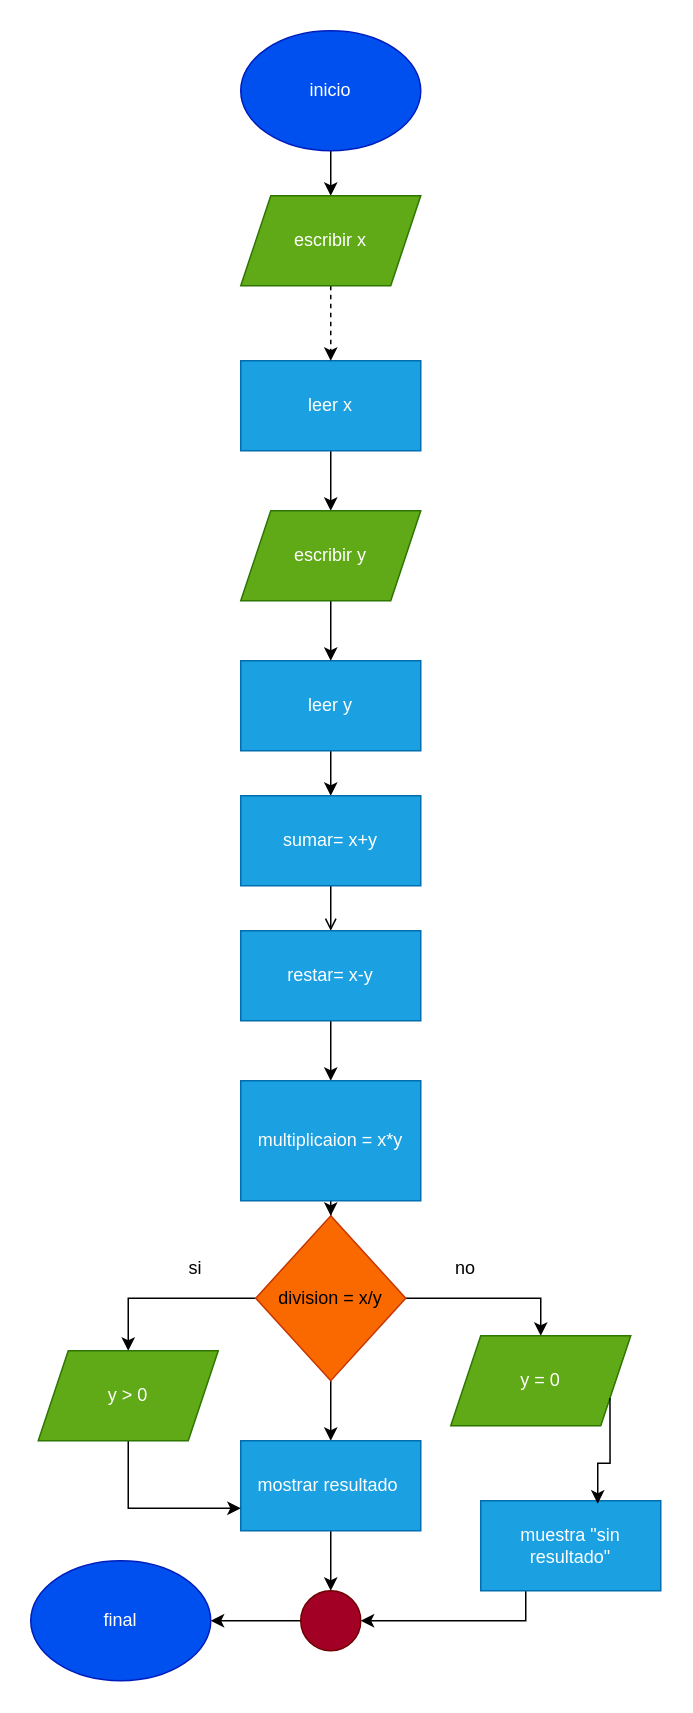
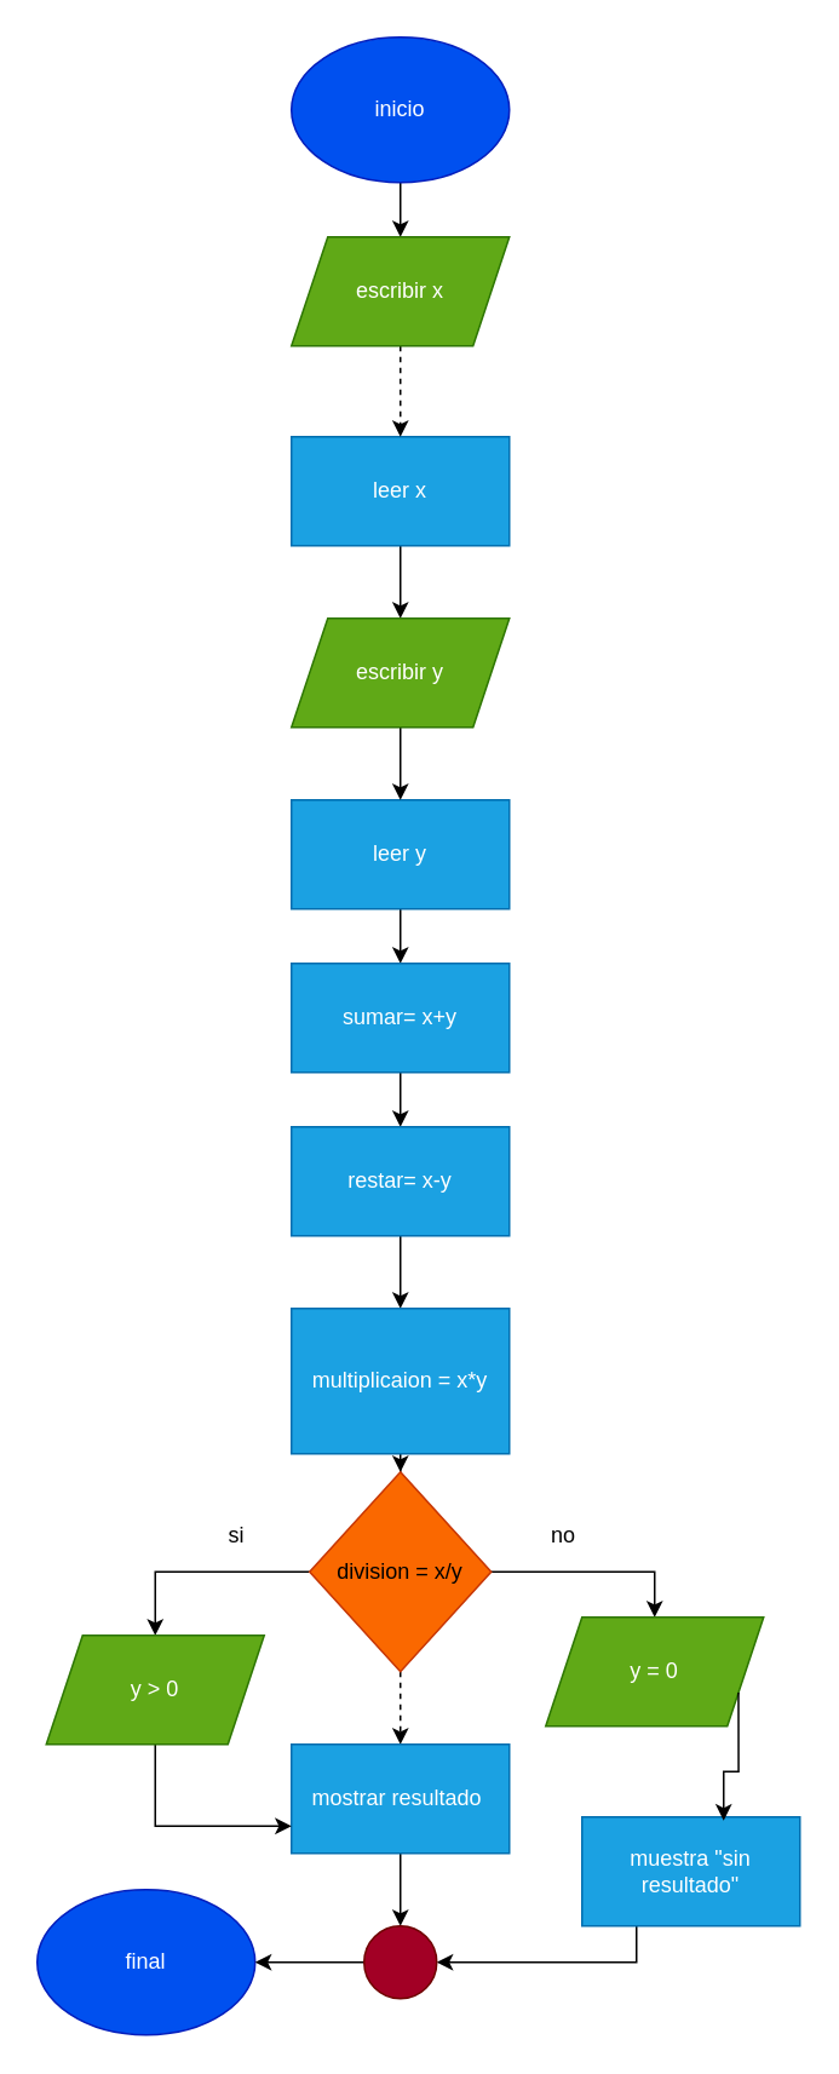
  <mxCell id="0" />
  <mxCell id="1" parent="0" />
  <mxCell id="2" value="" style="edgeStyle=orthogonalEdgeStyle;rounded=0;orthogonalLoop=1;jettySize=auto;html=1;" parent="1" source="3" target="10" edge="1"><mxGeometry relative="1" as="geometry" /></mxCell>
  <mxCell id="3" value="inicio" style="ellipse;whiteSpace=wrap;html=1;fillColor=#0050ef;fontColor=#ffffff;strokeColor=#001DBC;" parent="1" vertex="1"><mxGeometry x="160" y="20" width="120" height="80" as="geometry" /></mxCell>
  <mxCell id="4" value="final" style="ellipse;whiteSpace=wrap;html=1;fillColor=#0050ef;fontColor=#ffffff;strokeColor=#001DBC;" parent="1" vertex="1"><mxGeometry x="20" y="1040" width="120" height="80" as="geometry" /></mxCell>
  <mxCell id="5" value="" style="edgeStyle=orthogonalEdgeStyle;rounded=0;orthogonalLoop=1;jettySize=auto;html=1;" parent="1" source="6" target="12" edge="1"><mxGeometry relative="1" as="geometry" /></mxCell>
  <mxCell id="6" value="leer x" style="rounded=0;whiteSpace=wrap;html=1;fillColor=#1ba1e2;fontColor=#ffffff;strokeColor=#006EAF;" parent="1" vertex="1"><mxGeometry x="160" y="240" width="120" height="60" as="geometry" /></mxCell>
  <mxCell id="7" value="" style="edgeStyle=orthogonalEdgeStyle;rounded=0;orthogonalLoop=1;jettySize=auto;html=1;" parent="1" source="8" target="14" edge="1"><mxGeometry relative="1" as="geometry" /></mxCell>
  <mxCell id="8" value="leer y" style="rounded=0;whiteSpace=wrap;html=1;fillColor=#1ba1e2;fontColor=#ffffff;strokeColor=#006EAF;" parent="1" vertex="1"><mxGeometry x="160" y="440" width="120" height="60" as="geometry" /></mxCell>
  <mxCell id="9" value="" style="edgeStyle=orthogonalEdgeStyle;rounded=0;orthogonalLoop=1;jettySize=auto;html=1;dashed=1;" parent="1" source="10" target="6" edge="1"><mxGeometry relative="1" as="geometry" /></mxCell>
  <mxCell id="10" value="escribir x" style="shape=parallelogram;perimeter=parallelogramPerimeter;whiteSpace=wrap;html=1;fixedSize=1;fillColor=#60a917;fontColor=#ffffff;strokeColor=#2D7600;" parent="1" vertex="1"><mxGeometry x="160" y="130" width="120" height="60" as="geometry" /></mxCell>
  <mxCell id="11" value="" style="edgeStyle=orthogonalEdgeStyle;rounded=0;orthogonalLoop=1;jettySize=auto;html=1;" parent="1" source="12" target="8" edge="1"><mxGeometry relative="1" as="geometry" /></mxCell>
  <mxCell id="12" value="escribir y" style="shape=parallelogram;perimeter=parallelogramPerimeter;whiteSpace=wrap;html=1;fixedSize=1;fillColor=#60a917;fontColor=#ffffff;strokeColor=#2D7600;" parent="1" vertex="1"><mxGeometry x="160" y="340" width="120" height="60" as="geometry" /></mxCell>
- <mxCell id="13" value="" style="edgeStyle=orthogonalEdgeStyle;rounded=0;orthogonalLoop=1;jettySize=auto;html=1;endArrow=open;" parent="1" source="14" target="16" edge="1"><mxGeometry relative="1" as="geometry" /></mxCell>
+ <mxCell id="13" value="" style="edgeStyle=orthogonalEdgeStyle;rounded=0;orthogonalLoop=1;jettySize=auto;html=1;" parent="1" source="14" target="16" edge="1"><mxGeometry relative="1" as="geometry" /></mxCell>
  <mxCell id="14" value="sumar= x+y" style="rounded=0;whiteSpace=wrap;html=1;fillColor=#1ba1e2;fontColor=#ffffff;strokeColor=#006EAF;" parent="1" vertex="1"><mxGeometry x="160" y="530" width="120" height="60" as="geometry" /></mxCell>
  <mxCell id="15" value="" style="edgeStyle=orthogonalEdgeStyle;rounded=0;orthogonalLoop=1;jettySize=auto;html=1;" parent="1" source="16" target="18" edge="1"><mxGeometry relative="1" as="geometry" /></mxCell>
  <mxCell id="16" value="restar= x-y" style="rounded=0;whiteSpace=wrap;html=1;fillColor=#1ba1e2;fontColor=#ffffff;strokeColor=#006EAF;" parent="1" vertex="1"><mxGeometry x="160" y="620" width="120" height="60" as="geometry" /></mxCell>
  <mxCell id="17" value="" style="edgeStyle=orthogonalEdgeStyle;rounded=0;orthogonalLoop=1;jettySize=auto;html=1;" parent="1" source="18" target="22" edge="1"><mxGeometry relative="1" as="geometry" /></mxCell>
  <mxCell id="18" value="multiplicaion = x*y" style="rounded=0;whiteSpace=wrap;html=1;fillColor=#1ba1e2;fontColor=#ffffff;strokeColor=#006EAF;" parent="1" vertex="1"><mxGeometry x="160" y="720" width="120" height="80" as="geometry" /></mxCell>
  <mxCell id="19" style="edgeStyle=orthogonalEdgeStyle;rounded=0;orthogonalLoop=1;jettySize=auto;html=1;exitX=0;exitY=0.5;exitDx=0;exitDy=0;entryX=0.5;entryY=0;entryDx=0;entryDy=0;" parent="1" source="22" target="26" edge="1"><mxGeometry relative="1" as="geometry" /></mxCell>
- <mxCell id="20" value="" style="edgeStyle=orthogonalEdgeStyle;rounded=0;orthogonalLoop=1;jettySize=auto;html=1;" parent="1" source="22" target="24" edge="1"><mxGeometry relative="1" as="geometry" /></mxCell>
+ <mxCell id="20" value="" style="edgeStyle=orthogonalEdgeStyle;rounded=0;orthogonalLoop=1;jettySize=auto;html=1;dashed=1;" parent="1" source="22" target="24" edge="1"><mxGeometry relative="1" as="geometry" /></mxCell>
  <mxCell id="21" style="edgeStyle=orthogonalEdgeStyle;rounded=0;orthogonalLoop=1;jettySize=auto;html=1;exitX=1;exitY=0.5;exitDx=0;exitDy=0;entryX=0.5;entryY=0;entryDx=0;entryDy=0;" parent="1" source="22" target="28" edge="1"><mxGeometry relative="1" as="geometry" /></mxCell>
  <mxCell id="22" value="division = x/y" style="rhombus;whiteSpace=wrap;html=1;fillColor=#fa6800;fontColor=#000000;strokeColor=#C73500;" parent="1" vertex="1"><mxGeometry x="170" y="810" width="100" height="110" as="geometry" /></mxCell>
  <mxCell id="23" value="" style="edgeStyle=orthogonalEdgeStyle;rounded=0;orthogonalLoop=1;jettySize=auto;html=1;" parent="1" source="24" target="32" edge="1"><mxGeometry relative="1" as="geometry" /></mxCell>
  <mxCell id="24" value="mostrar resultado&amp;nbsp;" style="rounded=0;whiteSpace=wrap;html=1;fillColor=#1ba1e2;fontColor=#ffffff;strokeColor=#006EAF;" parent="1" vertex="1"><mxGeometry x="160" y="960" width="120" height="60" as="geometry" /></mxCell>
  <mxCell id="25" style="edgeStyle=orthogonalEdgeStyle;rounded=0;orthogonalLoop=1;jettySize=auto;html=1;exitX=0.5;exitY=1;exitDx=0;exitDy=0;entryX=0;entryY=0.75;entryDx=0;entryDy=0;" parent="1" source="26" target="24" edge="1"><mxGeometry relative="1" as="geometry" /></mxCell>
  <mxCell id="26" value="y &amp;gt; 0" style="shape=parallelogram;perimeter=parallelogramPerimeter;whiteSpace=wrap;html=1;fixedSize=1;fillColor=#60a917;fontColor=#ffffff;strokeColor=#2D7600;" parent="1" vertex="1"><mxGeometry x="25" y="900" width="120" height="60" as="geometry" /></mxCell>
  <mxCell id="27" value="si" style="text;html=1;strokeColor=none;fillColor=none;align=center;verticalAlign=middle;whiteSpace=wrap;rounded=0;" parent="1" vertex="1"><mxGeometry x="100" y="830" width="60" height="30" as="geometry" /></mxCell>
  <mxCell id="28" value="y = 0" style="shape=parallelogram;perimeter=parallelogramPerimeter;whiteSpace=wrap;html=1;fixedSize=1;fillColor=#60a917;fontColor=#ffffff;strokeColor=#2D7600;" parent="1" vertex="1"><mxGeometry x="300" y="890" width="120" height="60" as="geometry" /></mxCell>
  <mxCell id="29" style="edgeStyle=orthogonalEdgeStyle;rounded=0;orthogonalLoop=1;jettySize=auto;html=1;exitX=0.25;exitY=1;exitDx=0;exitDy=0;" parent="1" source="30" target="32" edge="1"><mxGeometry relative="1" as="geometry"><Array as="points"><mxPoint x="350" y="1080" /></Array></mxGeometry></mxCell>
  <mxCell id="30" value="muestra &quot;sin resultado&quot;" style="rounded=0;whiteSpace=wrap;html=1;fillColor=#1ba1e2;fontColor=#ffffff;strokeColor=#006EAF;" parent="1" vertex="1"><mxGeometry x="320" y="1000" width="120" height="60" as="geometry" /></mxCell>
  <mxCell id="31" value="" style="edgeStyle=orthogonalEdgeStyle;rounded=0;orthogonalLoop=1;jettySize=auto;html=1;" parent="1" source="32" target="4" edge="1"><mxGeometry relative="1" as="geometry" /></mxCell>
  <mxCell id="32" value="" style="ellipse;whiteSpace=wrap;html=1;aspect=fixed;fillColor=#a20025;fontColor=#ffffff;strokeColor=#6F0000;" parent="1" vertex="1"><mxGeometry x="200" y="1060" width="40" height="40" as="geometry" /></mxCell>
  <mxCell id="33" style="edgeStyle=orthogonalEdgeStyle;rounded=0;orthogonalLoop=1;jettySize=auto;html=1;exitX=1;exitY=0.75;exitDx=0;exitDy=0;entryX=0.65;entryY=0.033;entryDx=0;entryDy=0;entryPerimeter=0;" parent="1" source="28" target="30" edge="1"><mxGeometry relative="1" as="geometry" /></mxCell>
  <mxCell id="34" value="no" style="text;html=1;strokeColor=none;fillColor=none;align=center;verticalAlign=middle;whiteSpace=wrap;rounded=0;" vertex="1" parent="1"><mxGeometry x="280" y="830" width="60" height="30" as="geometry" /></mxCell>
